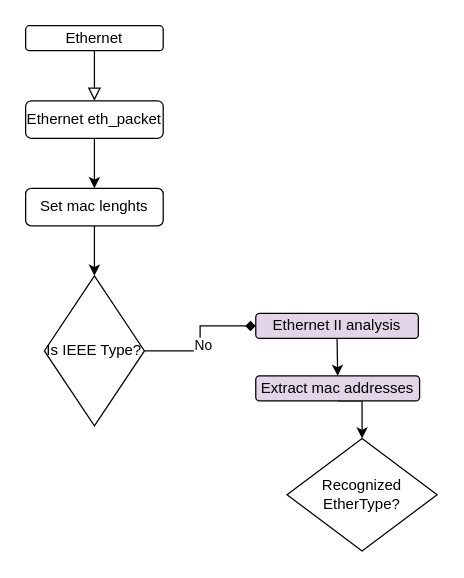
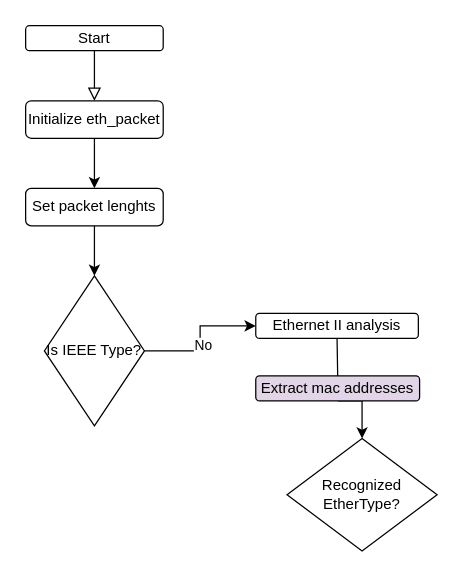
  <mxCell id="0" />
  <mxCell id="1" parent="0" />
  <mxCell id="2" value="" style="rounded=0;html=1;jettySize=auto;orthogonalLoop=1;fontSize=11;endArrow=block;endFill=0;endSize=8;strokeWidth=1;shadow=0;labelBackgroundColor=none;edgeStyle=orthogonalEdgeStyle;" parent="1" source="3" edge="1"><mxGeometry relative="1" as="geometry"><mxPoint x="75" y="80" as="targetPoint" /></mxGeometry></mxCell>
- <mxCell id="3" value="Ethernet" style="rounded=1;whiteSpace=wrap;html=1;fontSize=12;glass=0;strokeWidth=1;shadow=0;" parent="1" vertex="1"><mxGeometry x="20" y="20" width="110" height="20" as="geometry" /></mxCell>
+ <mxCell id="3" value="Start" style="rounded=1;whiteSpace=wrap;html=1;fontSize=12;glass=0;strokeWidth=1;shadow=0;" parent="1" vertex="1"><mxGeometry x="20" y="20" width="110" height="20" as="geometry" /></mxCell>
  <mxCell id="4" style="edgeStyle=orthogonalEdgeStyle;rounded=0;orthogonalLoop=1;jettySize=auto;html=1;exitX=0.5;exitY=1;exitDx=0;exitDy=0;entryX=0.5;entryY=0;entryDx=0;entryDy=0;" edge="1" parent="1" source="5" target="7"><mxGeometry relative="1" as="geometry" /></mxCell>
- <mxCell id="5" value="Ethernet eth_packet" style="rounded=1;whiteSpace=wrap;html=1;" vertex="1" parent="1"><mxGeometry x="20" y="80" width="110" height="30" as="geometry" /></mxCell>
+ <mxCell id="5" value="Initialize eth_packet" style="rounded=1;whiteSpace=wrap;html=1;" vertex="1" parent="1"><mxGeometry x="20" y="80" width="110" height="30" as="geometry" /></mxCell>
  <mxCell id="6" style="edgeStyle=orthogonalEdgeStyle;rounded=0;orthogonalLoop=1;jettySize=auto;html=1;exitX=0.5;exitY=1;exitDx=0;exitDy=0;entryX=0.5;entryY=0;entryDx=0;entryDy=0;" edge="1" parent="1" source="7" target="10"><mxGeometry relative="1" as="geometry" /></mxCell>
- <mxCell id="7" value="Set mac lenghts" style="rounded=1;whiteSpace=wrap;html=1;" vertex="1" parent="1"><mxGeometry x="20" y="150" width="110" height="30" as="geometry" /></mxCell>
- <mxCell id="8" style="edgeStyle=orthogonalEdgeStyle;rounded=0;orthogonalLoop=1;jettySize=auto;html=1;exitX=1;exitY=0.5;exitDx=0;exitDy=0;entryX=0;entryY=0.5;entryDx=0;entryDy=0;endArrow=diamond;" edge="1" parent="1" source="10" target="12"><mxGeometry relative="1" as="geometry" /></mxCell>
+ <mxCell id="7" value="Set packet lenghts" style="rounded=1;whiteSpace=wrap;html=1;" vertex="1" parent="1"><mxGeometry x="20" y="150" width="110" height="30" as="geometry" /></mxCell>
+ <mxCell id="8" style="edgeStyle=orthogonalEdgeStyle;rounded=0;orthogonalLoop=1;jettySize=auto;html=1;exitX=1;exitY=0.5;exitDx=0;exitDy=0;entryX=0;entryY=0.5;entryDx=0;entryDy=0;" edge="1" parent="1" source="10" target="12"><mxGeometry relative="1" as="geometry" /></mxCell>
  <mxCell id="9" value="No" style="edgeLabel;html=1;align=center;verticalAlign=middle;resizable=0;points=[];" vertex="1" connectable="0" parent="8"><mxGeometry x="-0.11" y="-2" relative="1" as="geometry"><mxPoint as="offset" /></mxGeometry></mxCell>
  <mxCell id="10" value="Is IEEE Type?" style="rhombus;whiteSpace=wrap;html=1;" vertex="1" parent="1"><mxGeometry x="35" y="220" width="80" height="120" as="geometry" /></mxCell>
- <mxCell id="11" style="edgeStyle=orthogonalEdgeStyle;rounded=0;orthogonalLoop=1;jettySize=auto;html=1;exitX=0.5;exitY=1;exitDx=0;exitDy=0;entryX=0.5;entryY=0;entryDx=0;entryDy=0;" edge="1" parent="1" source="12" target="14"><mxGeometry relative="1" as="geometry" /></mxCell>
- <mxCell id="12" value="Ethernet II analysis" style="rounded=1;whiteSpace=wrap;html=1;fillColor=#e1d5e7;" vertex="1" parent="1"><mxGeometry x="204" y="250" width="130" height="20" as="geometry" /></mxCell>
+ <mxCell id="11" style="edgeStyle=orthogonalEdgeStyle;rounded=0;orthogonalLoop=1;jettySize=auto;html=1;exitX=0.5;exitY=1;exitDx=0;exitDy=0;entryX=0.5;entryY=0;entryDx=0;entryDy=0;endArrow=none;" edge="1" parent="1" source="12" target="14"><mxGeometry relative="1" as="geometry" /></mxCell>
+ <mxCell id="12" value="Ethernet II analysis" style="rounded=1;whiteSpace=wrap;html=1;" vertex="1" parent="1"><mxGeometry x="204" y="250" width="130" height="20" as="geometry" /></mxCell>
  <mxCell id="13" style="edgeStyle=orthogonalEdgeStyle;rounded=0;orthogonalLoop=1;jettySize=auto;html=1;exitX=0.5;exitY=1;exitDx=0;exitDy=0;entryX=0.5;entryY=0;entryDx=0;entryDy=0;" edge="1" parent="1" source="14" target="15"><mxGeometry relative="1" as="geometry" /></mxCell>
  <mxCell id="14" value="Extract mac addresses" style="rounded=1;whiteSpace=wrap;html=1;fillColor=#e1d5e7;" vertex="1" parent="1"><mxGeometry x="204" y="300" width="131" height="20" as="geometry" /></mxCell>
  <mxCell id="15" value="Recognized EtherType?" style="rhombus;whiteSpace=wrap;html=1;" vertex="1" parent="1"><mxGeometry x="229" y="350" width="120" height="90" as="geometry" /></mxCell>
